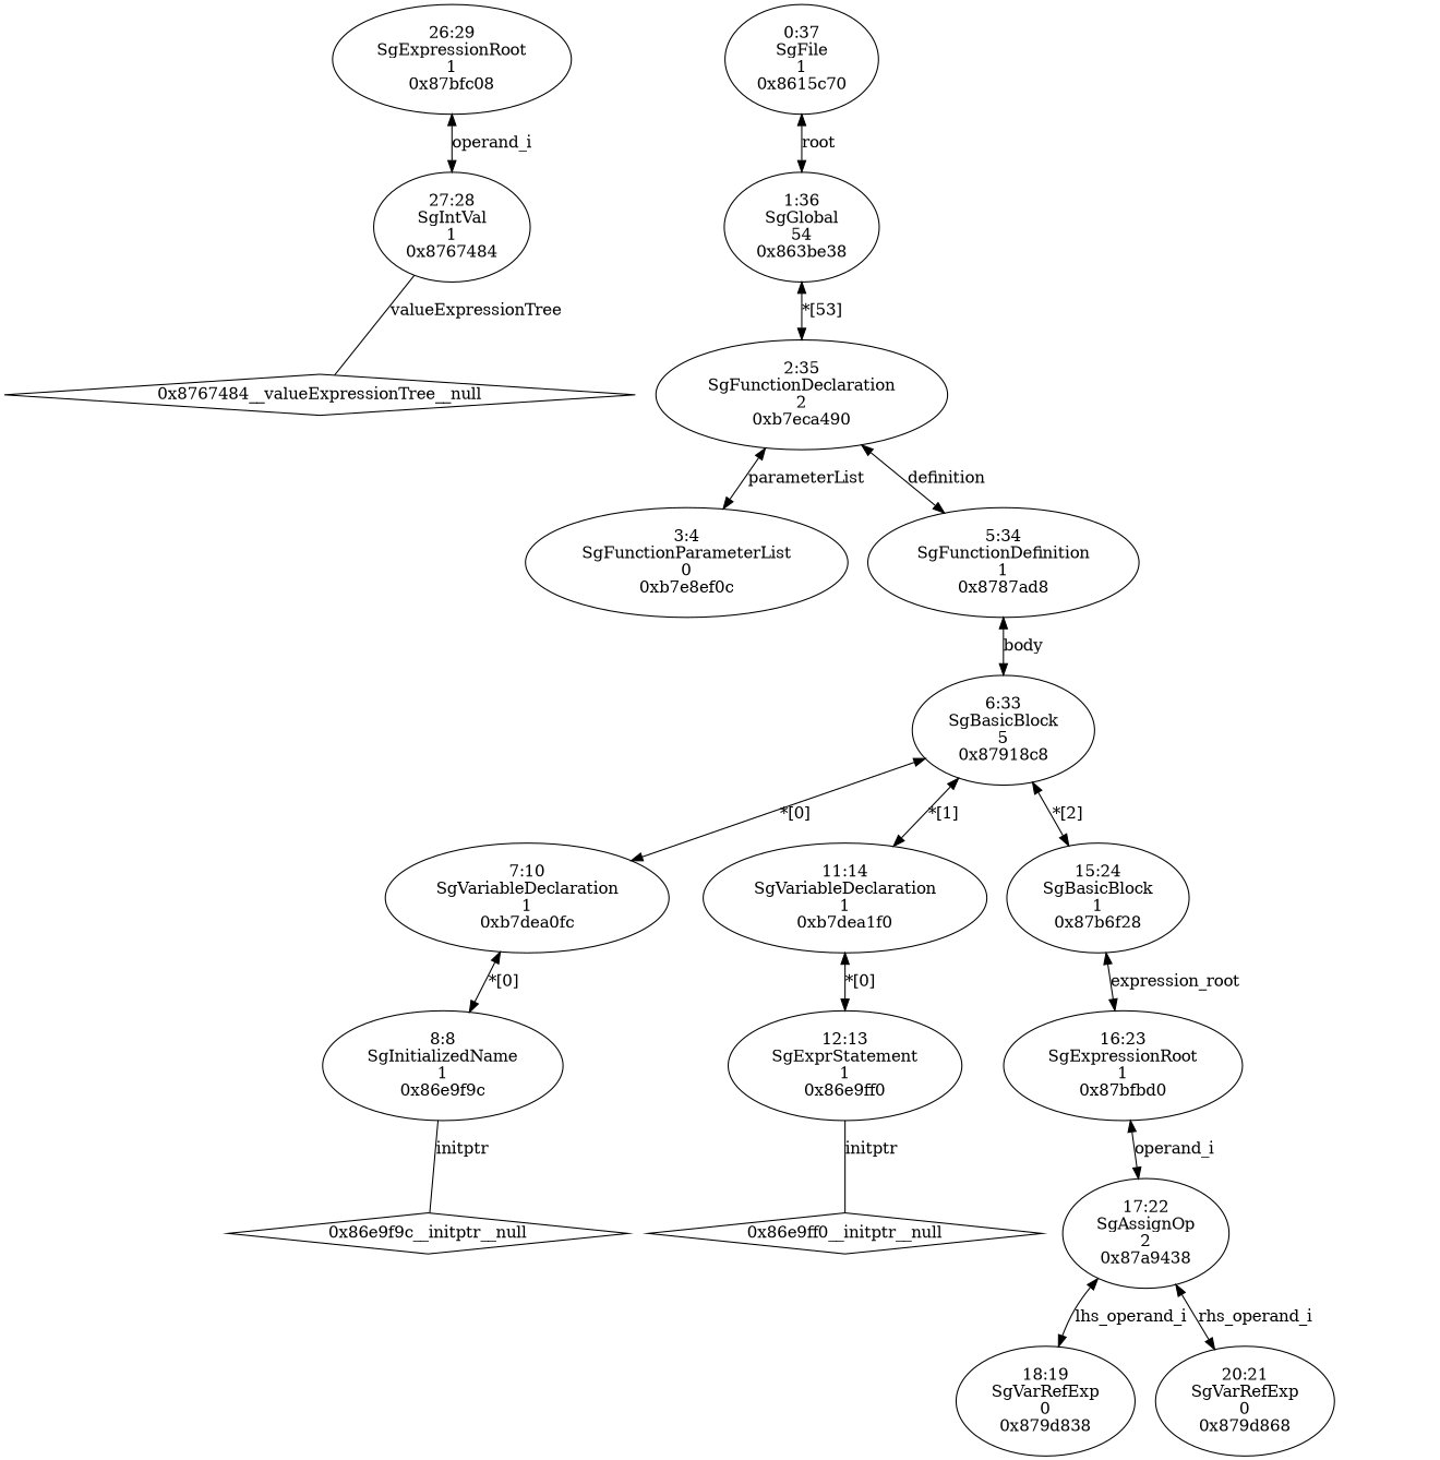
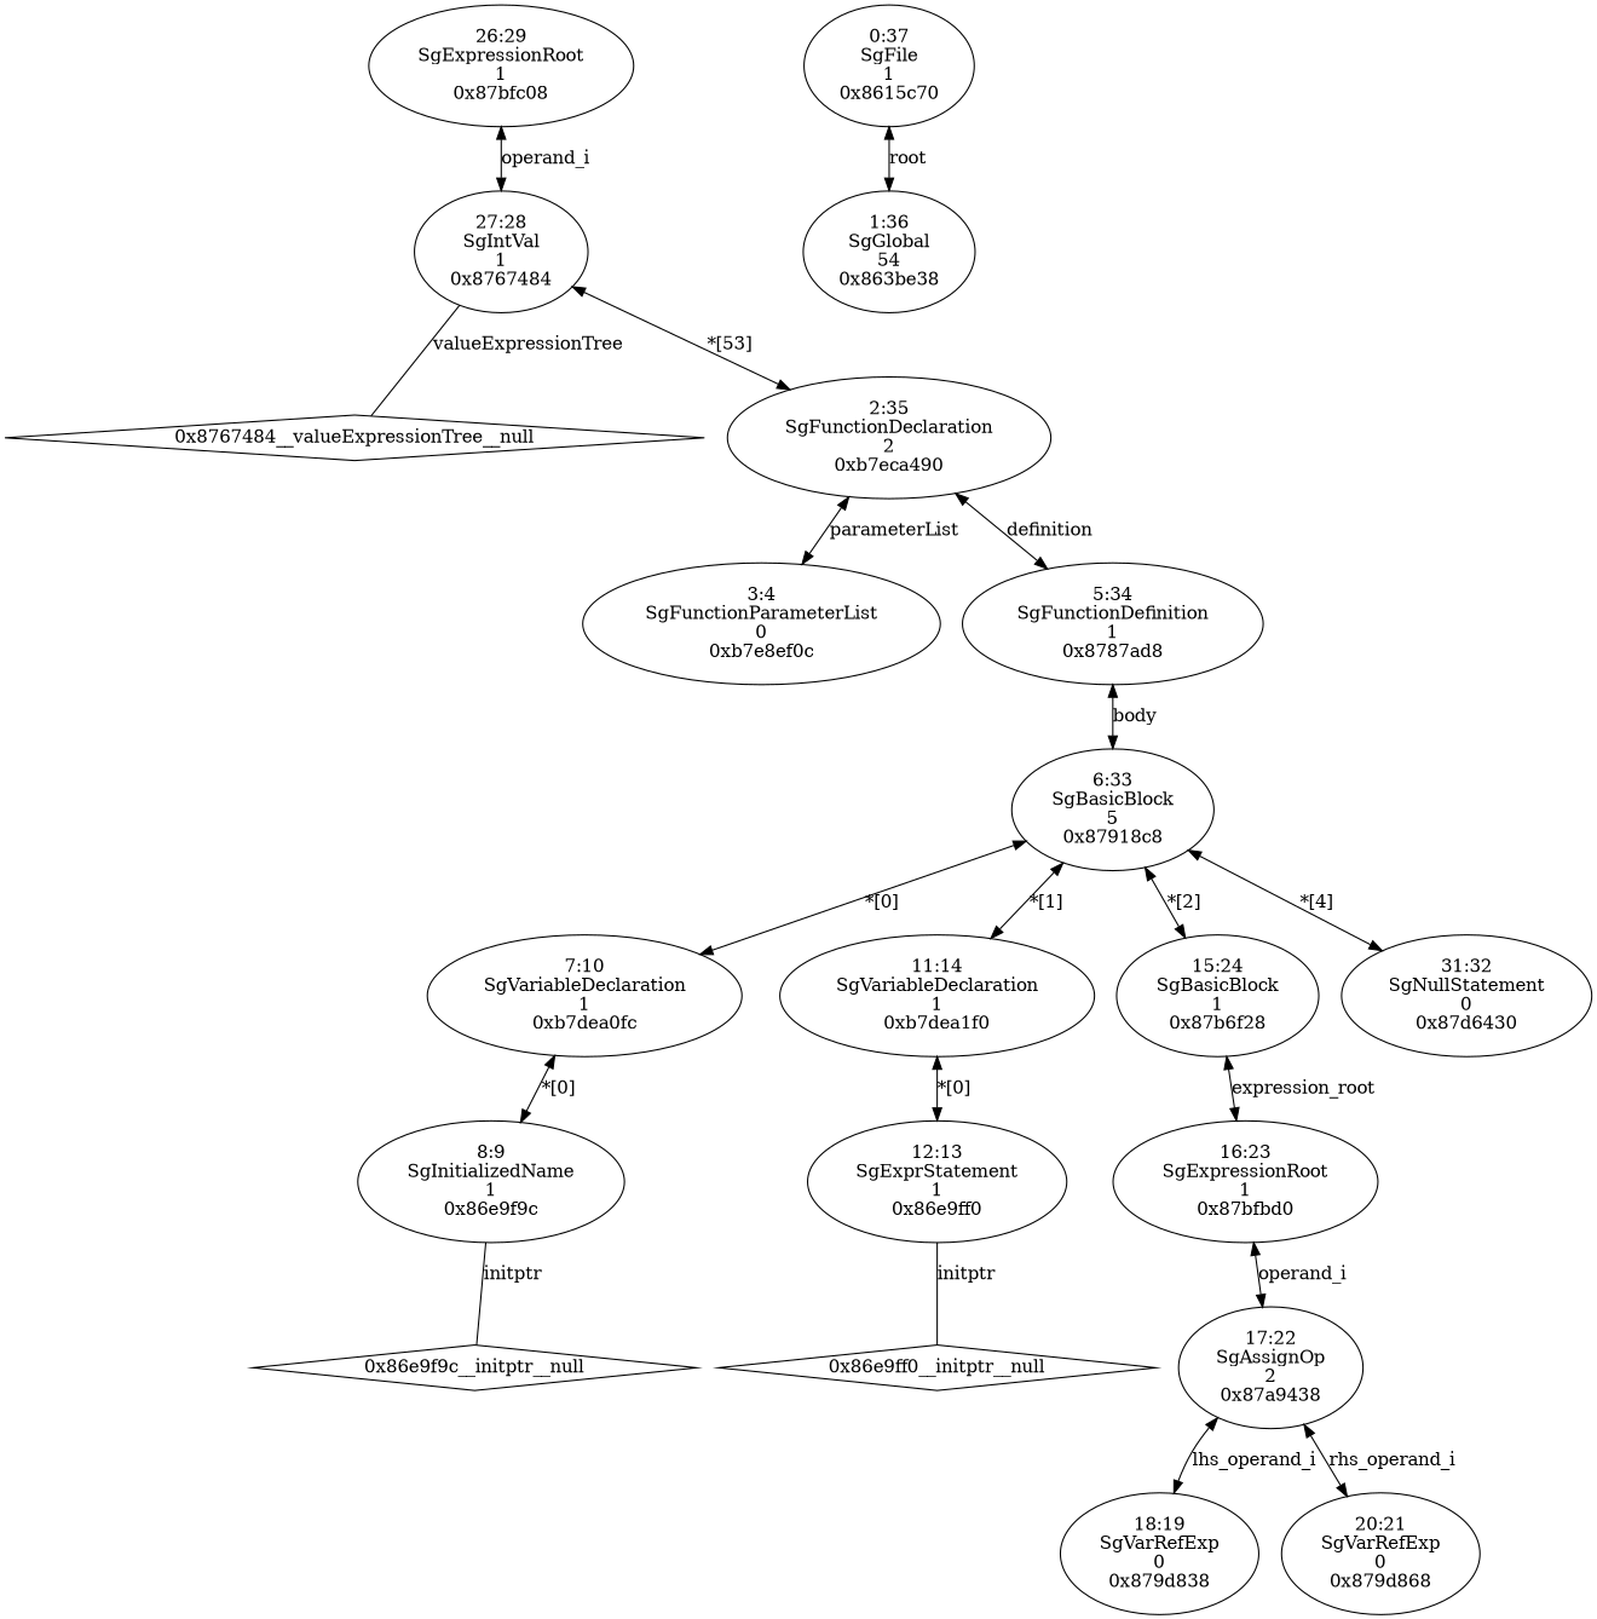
  digraph {
    edge [dir=both]
    n1 [label="3:4\nSgFunctionParameterList\n0\n0xb7e8ef0c\n"]
-   n2 [label="8:8\nSgInitializedName\n1\n0x86e9f9c\n"]
+   n2 [label="8:9\nSgInitializedName\n1\n0x86e9f9c\n"]
    "0x86e9f9c__initptr__null" [shape=diamond]
    n4 [label="7:10\nSgVariableDeclaration\n1\n0xb7dea0fc\n"]
    n5 [label="12:13\nSgExprStatement\n1\n0x86e9ff0\n"]
    "0x86e9ff0__initptr__null" [shape=diamond]
    n7 [label="11:14\nSgVariableDeclaration\n1\n0xb7dea1f0\n"]
    n8 [label="18:19\nSgVarRefExp\n0\n0x879d838\n"]
    n9 [label="20:21\nSgVarRefExp\n0\n0x879d868\n"]
    n10 [label="17:22\nSgAssignOp\n2\n0x87a9438\n"]
    n11 [label="16:23\nSgExpressionRoot\n1\n0x87bfbd0\n"]
    n12 [label="15:24\nSgBasicBlock\n1\n0x87b6f28\n"]
    n13 [label="27:28\nSgIntVal\n1\n0x8767484\n"]
    "0x8767484__valueExpressionTree__null" [shape=diamond]
    n15 [label="26:29\nSgExpressionRoot\n1\n0x87bfc08\n"]
+   n16 [label="31:32\nSgNullStatement\n0\n0x87d6430\n"]
    n17 [label="6:33\nSgBasicBlock\n5\n0x87918c8\n"]
    n18 [label="5:34\nSgFunctionDefinition\n1\n0x8787ad8\n"]
    n19 [label="2:35\nSgFunctionDeclaration\n2\n0xb7eca490\n"]
    n20 [label="1:36\nSgGlobal\n54\n0x863be38\n"]
    n21 [label="0:37\nSgFile\n1\n0x8615c70\n"]
    n2 -> "0x86e9f9c__initptr__null" [dir=none label=initptr]
    n4 -> n2 [label="*[0]"]
    n5 -> "0x86e9ff0__initptr__null" [dir=none label=initptr]
    n7 -> n5 [label="*[0]"]
    n10 -> n8 [label=lhs_operand_i]
    n10 -> n9 [label=rhs_operand_i]
    n11 -> n10 [label=operand_i]
    n12 -> n11 [label=expression_root]
    n13 -> "0x8767484__valueExpressionTree__null" [dir=none label=valueExpressionTree]
    n15 -> n13 [label=operand_i]
    n17 -> n4 [label="*[0]"]
    n17 -> n7 [label="*[1]"]
    n17 -> n12 [label="*[2]"]
+   n17 -> n16 [label="*[4]"]
    n18 -> n17 [label=body]
    n19 -> n1 [label=parameterList]
    n19 -> n18 [label=definition]
-   n20 -> n19 [label="*[53]"]
+   n13 -> n19 [label="*[53]"]
    n21 -> n20 [label=root]
  }
